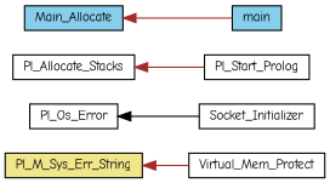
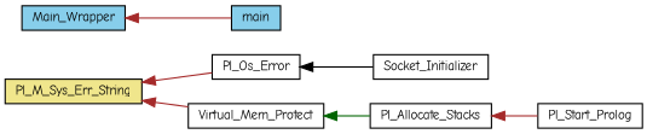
  digraph {
    fontname="Comic Neue"
    rankdir=LR
    node [color=black fillcolor=white fontname="Comic Neue" fontsize=10 shape=record style=filled]
    edge [color=brown dir=back fontname="Comic Neue" fontsize=10 labelfontname=Helvetica labelfontsize=10 style=solid]
    n1 [fillcolor=khaki fontcolor=black height=0.2 label=Pl_M_Sys_Err_String width=0.4]
    n2 [height=0.2 label=Pl_Os_Error width=0.4]
    n3 [height=0.2 label=Virtual_Mem_Protect width=0.4]
    n4 [height=0.2 label=Socket_Initializer width=0.4]
    n5 [height=0.2 label=Pl_Allocate_Stacks width=0.4]
    n6 [height=0.2 label=Pl_Start_Prolog width=0.4]
-   n7 [fillcolor=skyblue height=0.2 label=Main_Allocate width=0.4]
+   n7 [fillcolor=skyblue height=0.2 label=Main_Wrapper width=0.4]
    n8 [fillcolor=skyblue height=0.2 label=main width=0.4]
+   n1 -> n2
    n1 -> n3
    n2 -> n4 [color=black]
+   n3 -> n5 [color=darkgreen]
    n5 -> n6
    n7 -> n8
  }
